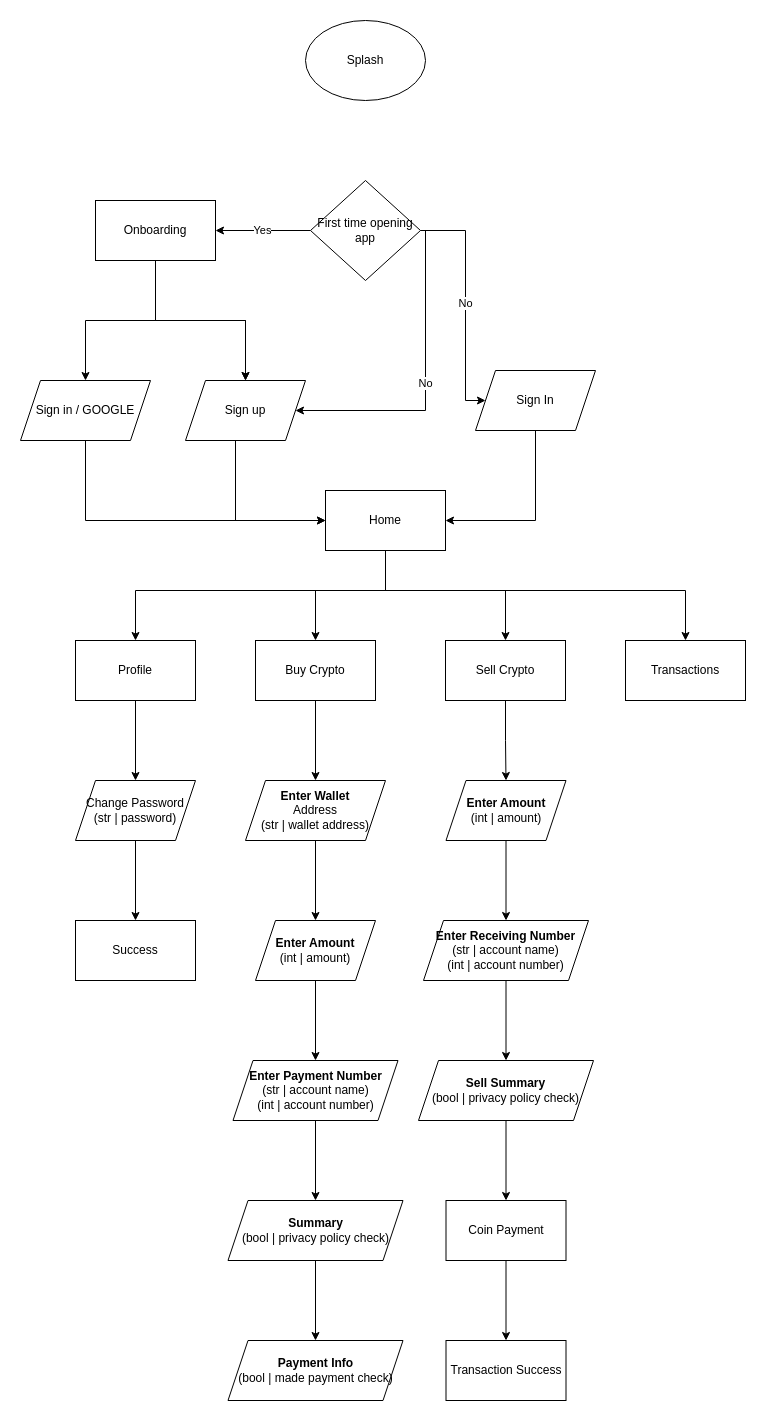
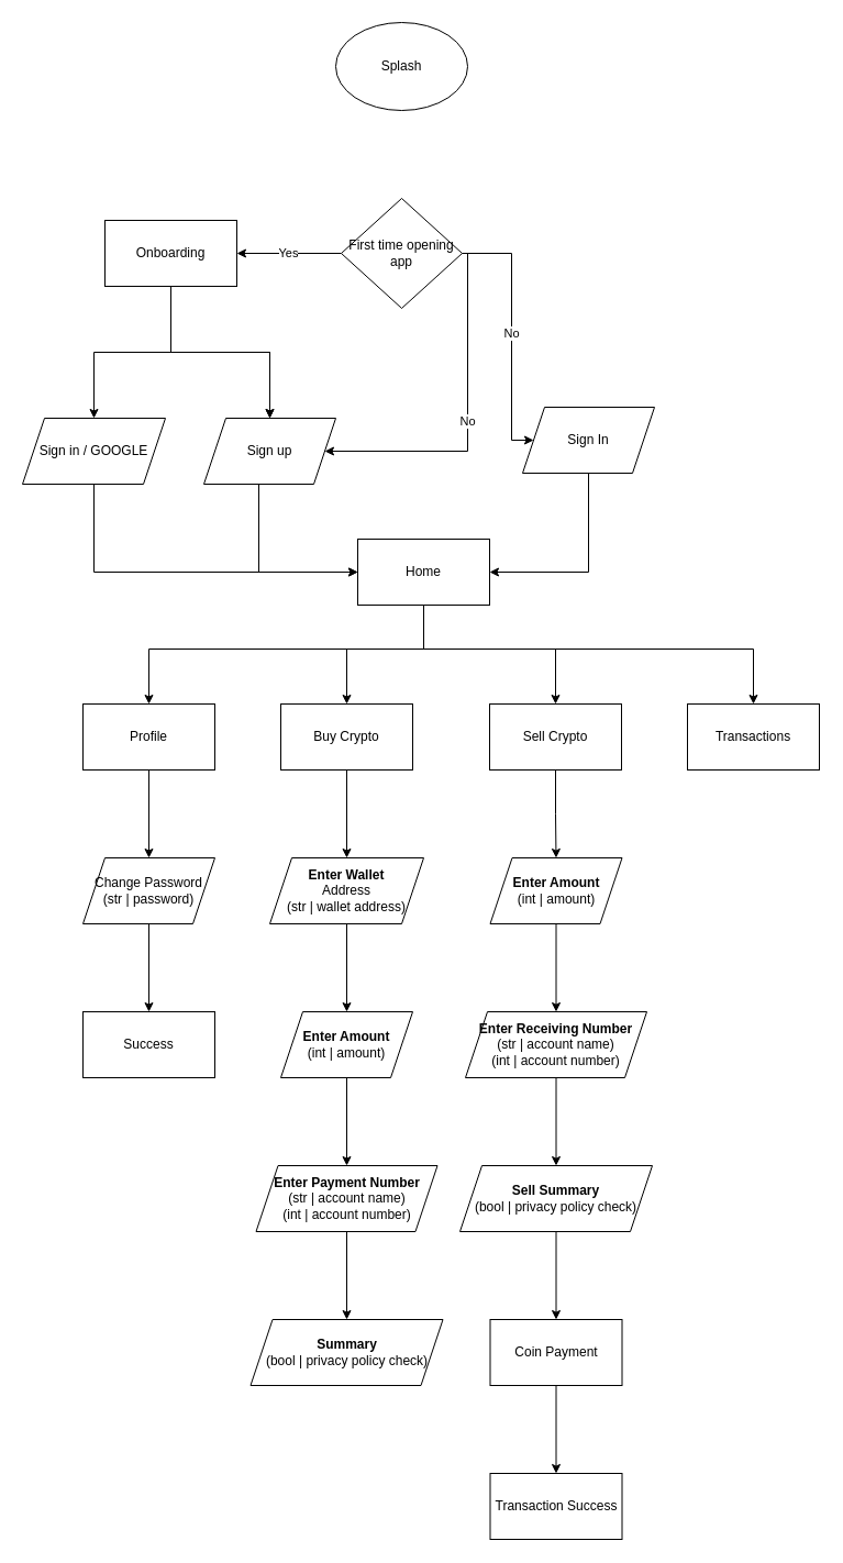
  <mxCell id="0" />
  <mxCell id="1" parent="0" />
  <mxCell id="2" value="Splash" style="ellipse;whiteSpace=wrap;html=1;" vertex="1" parent="1"><mxGeometry x="305" y="20" width="120" height="80" as="geometry" /></mxCell>
  <mxCell id="3" value="Yes" style="edgeStyle=orthogonalEdgeStyle;rounded=0;orthogonalLoop=1;jettySize=auto;html=1;" edge="1" parent="1" source="6" target="10"><mxGeometry relative="1" as="geometry" /></mxCell>
  <mxCell id="4" value="No" style="edgeStyle=orthogonalEdgeStyle;rounded=0;orthogonalLoop=1;jettySize=auto;html=1;entryX=0;entryY=0.5;entryDx=0;entryDy=0;" edge="1" parent="1" source="6" target="16"><mxGeometry relative="1" as="geometry"><Array as="points"><mxPoint x="465" y="230" /><mxPoint x="465" y="400" /></Array></mxGeometry></mxCell>
  <mxCell id="5" value="No" style="edgeStyle=orthogonalEdgeStyle;rounded=0;orthogonalLoop=1;jettySize=auto;html=1;entryX=1;entryY=0.5;entryDx=0;entryDy=0;exitX=1;exitY=0.5;exitDx=0;exitDy=0;" edge="1" parent="1" source="6" target="12"><mxGeometry relative="1" as="geometry"><mxPoint x="415" y="310" as="sourcePoint" /><Array as="points"><mxPoint x="425" y="230" /><mxPoint x="425" y="410" /></Array></mxGeometry></mxCell>
  <mxCell id="6" value="First time opening app" style="rhombus;whiteSpace=wrap;html=1;" vertex="1" parent="1"><mxGeometry x="310" y="180" width="110" height="100" as="geometry" /></mxCell>
  <mxCell id="7" value="" style="edgeStyle=orthogonalEdgeStyle;rounded=0;orthogonalLoop=1;jettySize=auto;html=1;" edge="1" parent="1" source="10" target="12"><mxGeometry relative="1" as="geometry" /></mxCell>
  <mxCell id="8" value="" style="edgeStyle=orthogonalEdgeStyle;rounded=0;orthogonalLoop=1;jettySize=auto;html=1;" edge="1" parent="1" source="10" target="12"><mxGeometry relative="1" as="geometry" /></mxCell>
  <mxCell id="9" style="edgeStyle=orthogonalEdgeStyle;rounded=0;orthogonalLoop=1;jettySize=auto;html=1;entryX=0.5;entryY=0;entryDx=0;entryDy=0;" edge="1" parent="1" source="10" target="14"><mxGeometry relative="1" as="geometry"><mxPoint x="235" y="340" as="targetPoint" /></mxGeometry></mxCell>
  <mxCell id="10" value="Onboarding" style="whiteSpace=wrap;html=1;" vertex="1" parent="1"><mxGeometry x="95" y="200" width="120" height="60" as="geometry" /></mxCell>
  <mxCell id="11" style="edgeStyle=orthogonalEdgeStyle;rounded=0;orthogonalLoop=1;jettySize=auto;html=1;entryX=0;entryY=0.5;entryDx=0;entryDy=0;" edge="1" parent="1" source="12" target="21"><mxGeometry relative="1" as="geometry"><Array as="points"><mxPoint x="235" y="520" /></Array></mxGeometry></mxCell>
  <mxCell id="12" value="Sign up" style="shape=parallelogram;perimeter=parallelogramPerimeter;whiteSpace=wrap;html=1;fixedSize=1;" vertex="1" parent="1"><mxGeometry x="185" y="380" width="120" height="60" as="geometry" /></mxCell>
  <mxCell id="13" style="edgeStyle=orthogonalEdgeStyle;rounded=0;orthogonalLoop=1;jettySize=auto;html=1;entryX=0;entryY=0.5;entryDx=0;entryDy=0;" edge="1" parent="1" source="14" target="21"><mxGeometry relative="1" as="geometry"><Array as="points"><mxPoint x="85" y="520" /></Array></mxGeometry></mxCell>
  <mxCell id="14" value="Sign in / GOOGLE" style="shape=parallelogram;perimeter=parallelogramPerimeter;whiteSpace=wrap;html=1;fixedSize=1;" vertex="1" parent="1"><mxGeometry x="20" y="380" width="130" height="60" as="geometry" /></mxCell>
  <mxCell id="15" style="edgeStyle=orthogonalEdgeStyle;rounded=0;orthogonalLoop=1;jettySize=auto;html=1;entryX=1;entryY=0.5;entryDx=0;entryDy=0;" edge="1" parent="1" source="16" target="21"><mxGeometry relative="1" as="geometry"><Array as="points"><mxPoint x="535" y="520" /></Array></mxGeometry></mxCell>
  <mxCell id="16" value="Sign In" style="shape=parallelogram;perimeter=parallelogramPerimeter;whiteSpace=wrap;html=1;fixedSize=1;" vertex="1" parent="1"><mxGeometry x="475" y="370" width="120" height="60" as="geometry" /></mxCell>
  <mxCell id="17" style="edgeStyle=orthogonalEdgeStyle;rounded=0;orthogonalLoop=1;jettySize=auto;html=1;entryX=0.5;entryY=0;entryDx=0;entryDy=0;" edge="1" parent="1" source="21" target="23"><mxGeometry relative="1" as="geometry"><Array as="points"><mxPoint x="385" y="590" /><mxPoint x="135" y="590" /></Array></mxGeometry></mxCell>
  <mxCell id="18" style="edgeStyle=orthogonalEdgeStyle;rounded=0;orthogonalLoop=1;jettySize=auto;html=1;entryX=0.5;entryY=0;entryDx=0;entryDy=0;" edge="1" parent="1" source="21" target="25"><mxGeometry relative="1" as="geometry"><Array as="points"><mxPoint x="385" y="590" /><mxPoint x="315" y="590" /></Array></mxGeometry></mxCell>
  <mxCell id="19" style="edgeStyle=orthogonalEdgeStyle;rounded=0;orthogonalLoop=1;jettySize=auto;html=1;entryX=0.5;entryY=0;entryDx=0;entryDy=0;" edge="1" parent="1" source="21" target="27"><mxGeometry relative="1" as="geometry"><Array as="points"><mxPoint x="385" y="590" /><mxPoint x="505" y="590" /></Array></mxGeometry></mxCell>
  <mxCell id="20" style="edgeStyle=orthogonalEdgeStyle;rounded=0;orthogonalLoop=1;jettySize=auto;html=1;entryX=0.5;entryY=0;entryDx=0;entryDy=0;" edge="1" parent="1" source="21" target="28"><mxGeometry relative="1" as="geometry"><Array as="points"><mxPoint x="385" y="590" /><mxPoint x="685" y="590" /></Array></mxGeometry></mxCell>
  <mxCell id="21" value="Home" style="rounded=0;whiteSpace=wrap;html=1;" vertex="1" parent="1"><mxGeometry x="325" y="490" width="120" height="60" as="geometry" /></mxCell>
  <mxCell id="22" value="" style="edgeStyle=orthogonalEdgeStyle;rounded=0;orthogonalLoop=1;jettySize=auto;html=1;" edge="1" parent="1" source="23" target="39"><mxGeometry relative="1" as="geometry" /></mxCell>
  <mxCell id="23" value="Profile" style="rounded=0;whiteSpace=wrap;html=1;" vertex="1" parent="1"><mxGeometry x="75" y="640" width="120" height="60" as="geometry" /></mxCell>
  <mxCell id="24" value="" style="edgeStyle=orthogonalEdgeStyle;rounded=0;orthogonalLoop=1;jettySize=auto;html=1;" edge="1" parent="1" source="25" target="30"><mxGeometry relative="1" as="geometry" /></mxCell>
  <mxCell id="25" value="Buy Crypto" style="rounded=0;whiteSpace=wrap;html=1;" vertex="1" parent="1"><mxGeometry x="255" y="640" width="120" height="60" as="geometry" /></mxCell>
  <mxCell id="26" style="edgeStyle=orthogonalEdgeStyle;rounded=0;orthogonalLoop=1;jettySize=auto;html=1;entryX=0.5;entryY=0;entryDx=0;entryDy=0;" edge="1" parent="1" source="27" target="42"><mxGeometry relative="1" as="geometry" /></mxCell>
  <mxCell id="27" value="Sell Crypto" style="rounded=0;whiteSpace=wrap;html=1;" vertex="1" parent="1"><mxGeometry x="445" y="640" width="120" height="60" as="geometry" /></mxCell>
  <mxCell id="28" value="Transactions" style="rounded=0;whiteSpace=wrap;html=1;" vertex="1" parent="1"><mxGeometry x="625" y="640" width="120" height="60" as="geometry" /></mxCell>
  <mxCell id="29" value="" style="edgeStyle=orthogonalEdgeStyle;rounded=0;orthogonalLoop=1;jettySize=auto;html=1;" edge="1" parent="1" source="30" target="32"><mxGeometry relative="1" as="geometry" /></mxCell>
  <mxCell id="30" value="&lt;b&gt;Enter Wallet&lt;/b&gt; &lt;br&gt;Address&lt;br&gt;(str | wallet address)" style="shape=parallelogram;perimeter=parallelogramPerimeter;whiteSpace=wrap;html=1;fixedSize=1;rounded=0;" vertex="1" parent="1"><mxGeometry x="245" y="780" width="140" height="60" as="geometry" /></mxCell>
  <mxCell id="31" value="" style="edgeStyle=orthogonalEdgeStyle;rounded=0;orthogonalLoop=1;jettySize=auto;html=1;" edge="1" parent="1" source="32" target="34"><mxGeometry relative="1" as="geometry" /></mxCell>
  <mxCell id="32" value="&lt;b&gt;Enter Amount&lt;/b&gt;&lt;br&gt;(int | amount)" style="shape=parallelogram;perimeter=parallelogramPerimeter;whiteSpace=wrap;html=1;fixedSize=1;rounded=0;" vertex="1" parent="1"><mxGeometry x="255" y="920" width="120" height="60" as="geometry" /></mxCell>
  <mxCell id="33" value="" style="edgeStyle=orthogonalEdgeStyle;rounded=0;orthogonalLoop=1;jettySize=auto;html=1;" edge="1" parent="1" source="34" target="36"><mxGeometry relative="1" as="geometry" /></mxCell>
  <mxCell id="34" value="&lt;b&gt;Enter Payment Number&lt;/b&gt;&lt;br&gt;(str | account name)&lt;br&gt;(int | account number)" style="shape=parallelogram;perimeter=parallelogramPerimeter;whiteSpace=wrap;html=1;fixedSize=1;rounded=0;" vertex="1" parent="1"><mxGeometry x="232.5" y="1060" width="165" height="60" as="geometry" /></mxCell>
- <mxCell id="35" value="" style="edgeStyle=orthogonalEdgeStyle;rounded=0;orthogonalLoop=1;jettySize=auto;html=1;" edge="1" parent="1" source="36" target="37"><mxGeometry relative="1" as="geometry" /></mxCell>
  <mxCell id="36" value="&lt;b&gt;Summary&lt;/b&gt;&lt;br&gt;(bool | privacy policy check)" style="shape=parallelogram;perimeter=parallelogramPerimeter;whiteSpace=wrap;html=1;fixedSize=1;rounded=0;" vertex="1" parent="1"><mxGeometry x="227.5" y="1200" width="175" height="60" as="geometry" /></mxCell>
- <mxCell id="37" value="&lt;b&gt;Payment Info&lt;/b&gt;&lt;br&gt;(bool | made payment check)" style="shape=parallelogram;perimeter=parallelogramPerimeter;whiteSpace=wrap;html=1;fixedSize=1;rounded=0;" vertex="1" parent="1"><mxGeometry x="227.5" y="1340" width="175" height="60" as="geometry" /></mxCell>
  <mxCell id="38" value="" style="edgeStyle=orthogonalEdgeStyle;rounded=0;orthogonalLoop=1;jettySize=auto;html=1;" edge="1" parent="1" source="39" target="40"><mxGeometry relative="1" as="geometry" /></mxCell>
  <mxCell id="39" value="Change Password&lt;br&gt;(str | password)" style="shape=parallelogram;perimeter=parallelogramPerimeter;whiteSpace=wrap;html=1;fixedSize=1;rounded=0;" vertex="1" parent="1"><mxGeometry x="75" y="780" width="120" height="60" as="geometry" /></mxCell>
  <mxCell id="40" value="Success" style="whiteSpace=wrap;html=1;rounded=0;" vertex="1" parent="1"><mxGeometry x="75" y="920" width="120" height="60" as="geometry" /></mxCell>
  <mxCell id="41" value="" style="edgeStyle=orthogonalEdgeStyle;rounded=0;orthogonalLoop=1;jettySize=auto;html=1;" edge="1" source="42" target="44" parent="1"><mxGeometry relative="1" as="geometry" /></mxCell>
  <mxCell id="42" value="&lt;b&gt;Enter Amount&lt;/b&gt;&lt;br&gt;(int | amount)" style="shape=parallelogram;perimeter=parallelogramPerimeter;whiteSpace=wrap;html=1;fixedSize=1;rounded=0;" vertex="1" parent="1"><mxGeometry x="445.5" y="780" width="120" height="60" as="geometry" /></mxCell>
  <mxCell id="43" value="" style="edgeStyle=orthogonalEdgeStyle;rounded=0;orthogonalLoop=1;jettySize=auto;html=1;" edge="1" source="44" target="46" parent="1"><mxGeometry relative="1" as="geometry" /></mxCell>
  <mxCell id="44" value="&lt;b&gt;Enter Receiving Number&lt;/b&gt;&lt;br&gt;(str | account name)&lt;br&gt;(int | account number)" style="shape=parallelogram;perimeter=parallelogramPerimeter;whiteSpace=wrap;html=1;fixedSize=1;rounded=0;" vertex="1" parent="1"><mxGeometry x="423" y="920" width="165" height="60" as="geometry" /></mxCell>
  <mxCell id="45" value="" style="edgeStyle=orthogonalEdgeStyle;rounded=0;orthogonalLoop=1;jettySize=auto;html=1;" edge="1" parent="1" source="46" target="48"><mxGeometry relative="1" as="geometry" /></mxCell>
  <mxCell id="46" value="&lt;b&gt;Sell Summary&lt;/b&gt;&lt;br&gt;(bool | privacy policy check)" style="shape=parallelogram;perimeter=parallelogramPerimeter;whiteSpace=wrap;html=1;fixedSize=1;rounded=0;" vertex="1" parent="1"><mxGeometry x="418" y="1060" width="175" height="60" as="geometry" /></mxCell>
  <mxCell id="47" value="" style="edgeStyle=orthogonalEdgeStyle;rounded=0;orthogonalLoop=1;jettySize=auto;html=1;" edge="1" parent="1" source="48" target="49"><mxGeometry relative="1" as="geometry" /></mxCell>
  <mxCell id="48" value="Coin Payment" style="whiteSpace=wrap;html=1;rounded=0;" vertex="1" parent="1"><mxGeometry x="445.5" y="1200" width="120" height="60" as="geometry" /></mxCell>
  <mxCell id="49" value="Transaction Success" style="whiteSpace=wrap;html=1;rounded=0;" vertex="1" parent="1"><mxGeometry x="445.5" y="1340" width="120" height="60" as="geometry" /></mxCell>
